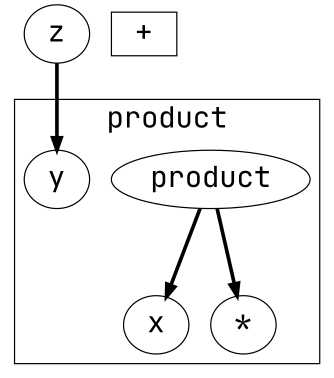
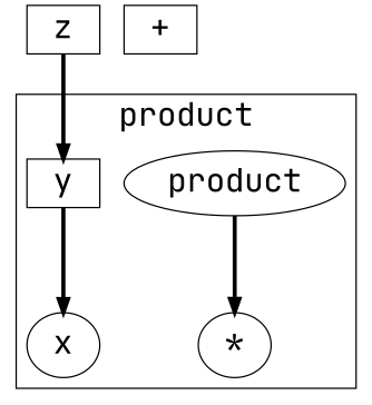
  digraph {
    fontname="JetBrains Mono"
    fontsize=24
    nodesep=.25
    ranksep=1
    node [fontname="JetBrains Mono" fontsize=24]
    edge [fontname="JetBrains Mono" fontsize=24 style="setlinewidth(3)"]
    n1 [label=x]
    product
    n3 [label="*"]
-   n4 [label=y]
+   n4 [label=y shape=box]
    n5 [label="+" shape=box]
-   n6 [label=z shape=ellipse]
+   n6 [label=z shape=box]
    subgraph cluster_1 {
      color=black
      label=product
      rankdir=TB
      n1
      product
      n3
      n4
    }
-   product -> n1
+   n4 -> n1
    product -> n3
    n6 -> n4
  }
